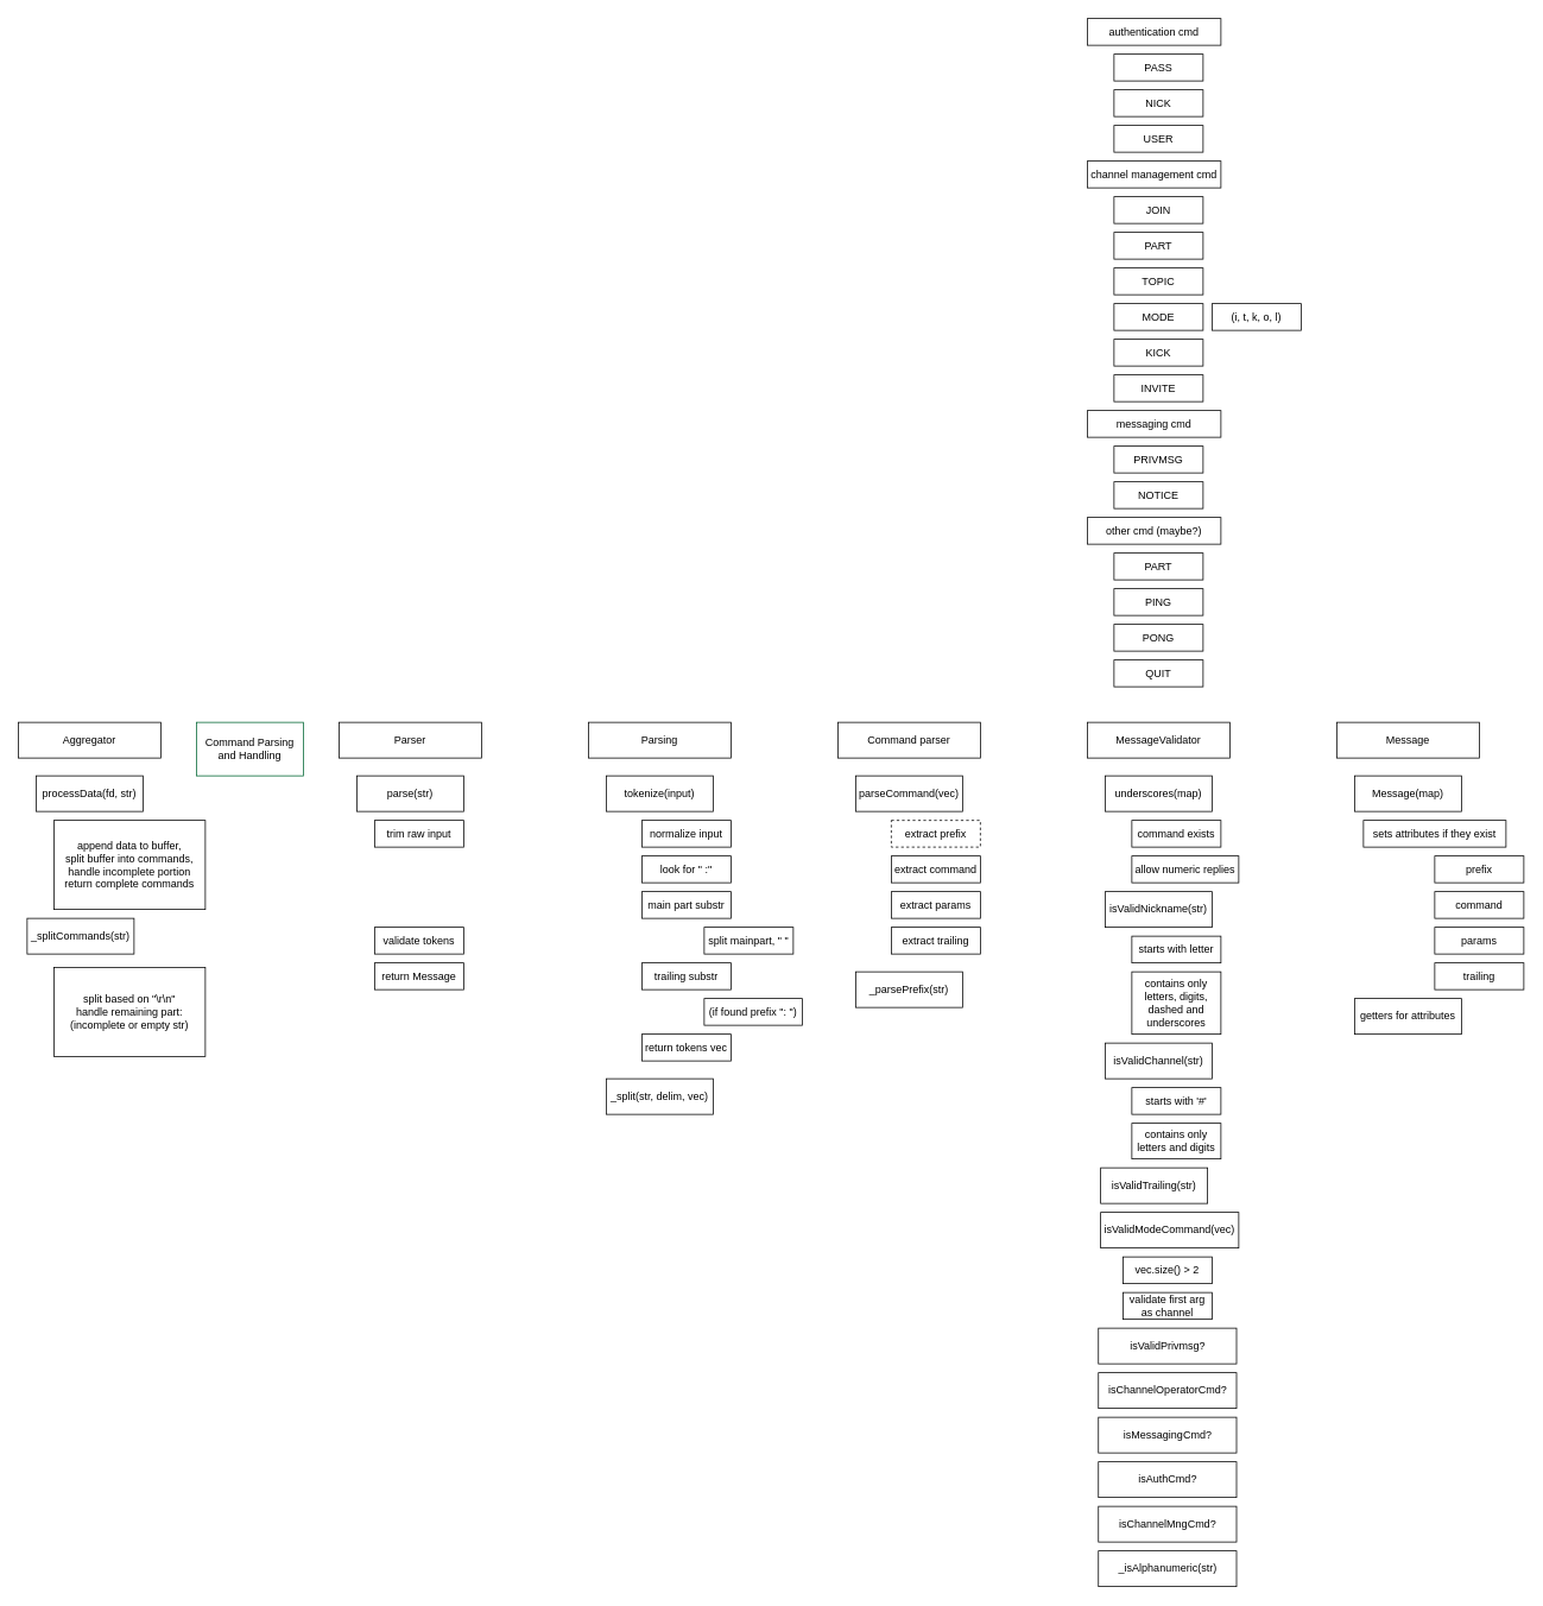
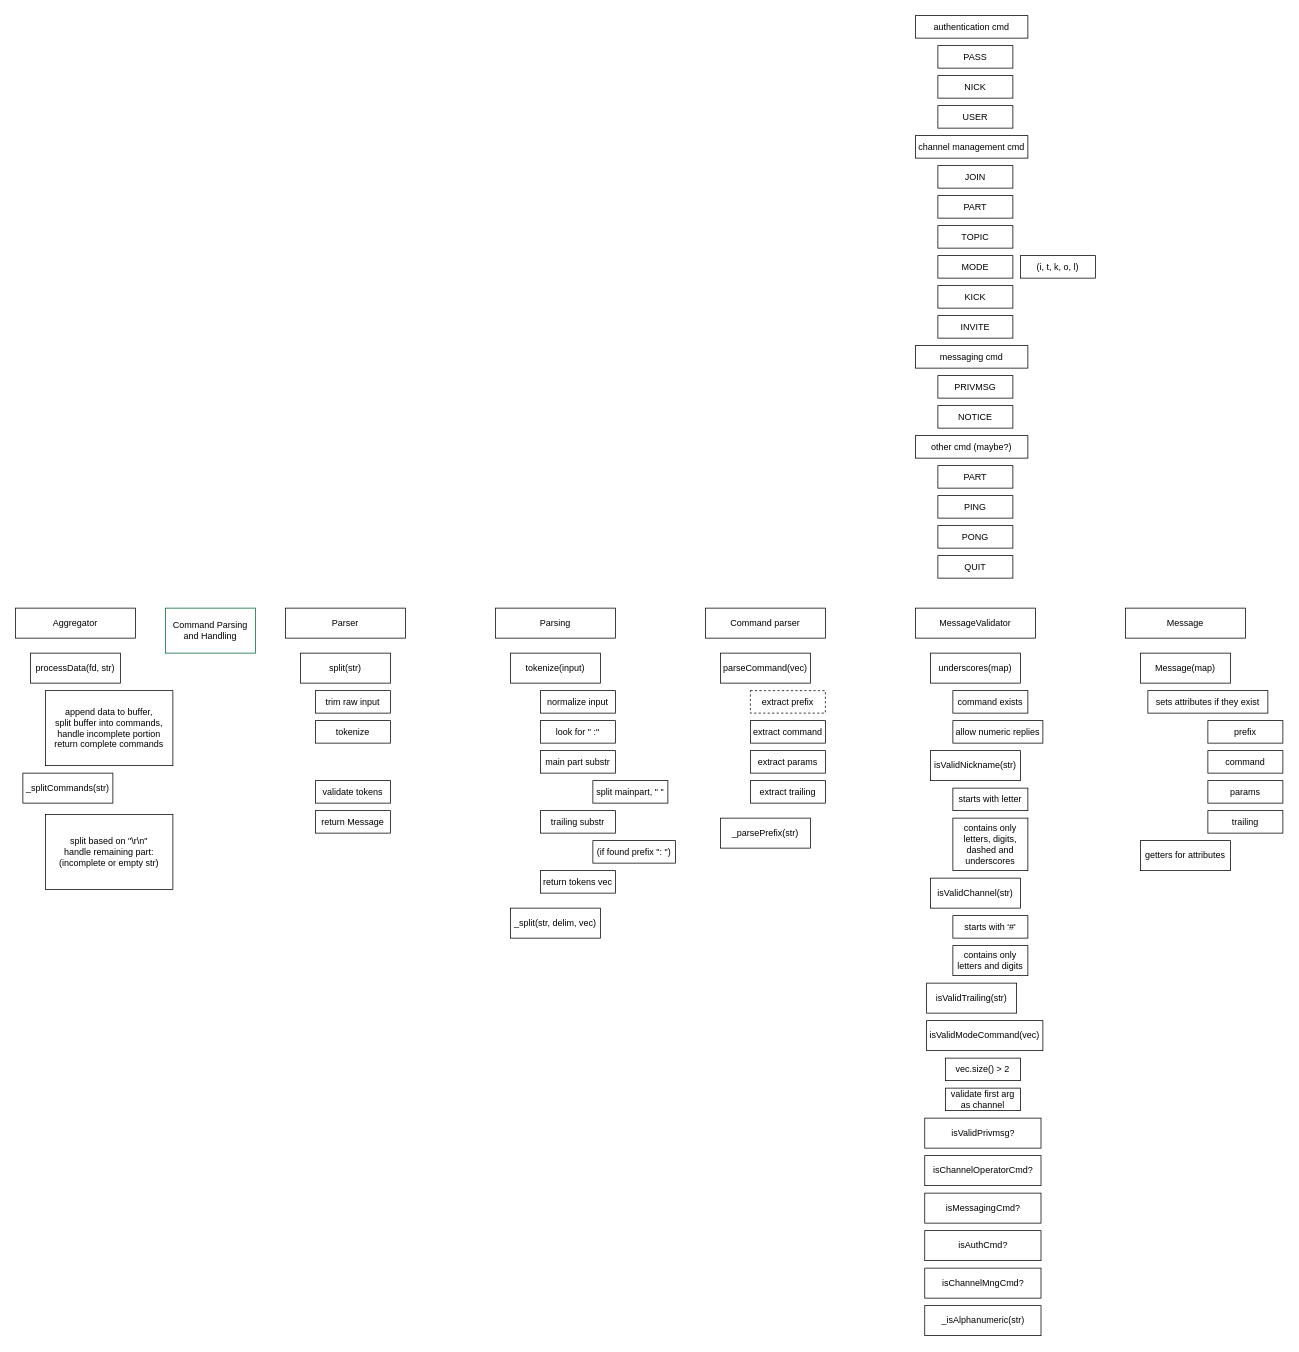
  <mxCell id="0" />
  <mxCell id="1" parent="0" />
  <mxCell id="2" value="Command Parsing and Handling" style="rounded=0;whiteSpace=wrap;html=1;labelBorderColor=none;labelBackgroundColor=none;strokeColor=#006633;" vertex="1" parent="1"><mxGeometry x="220" y="810" width="120" height="60" as="geometry" /></mxCell>
  <mxCell id="3" value="Command parser" style="rounded=0;whiteSpace=wrap;html=1;" vertex="1" parent="1"><mxGeometry x="940" y="810" width="160" height="40" as="geometry" /></mxCell>
  <mxCell id="4" value="Parsing" style="rounded=0;whiteSpace=wrap;html=1;" vertex="1" parent="1"><mxGeometry x="660" y="810" width="160" height="40" as="geometry" /></mxCell>
  <mxCell id="5" value="MessageValidator" style="rounded=0;whiteSpace=wrap;html=1;" vertex="1" parent="1"><mxGeometry x="1220" y="810" width="160" height="40" as="geometry" /></mxCell>
  <mxCell id="6" value="Message" style="rounded=0;whiteSpace=wrap;html=1;" vertex="1" parent="1"><mxGeometry x="1500" y="810" width="160" height="40" as="geometry" /></mxCell>
  <mxCell id="7" value="Parser" style="rounded=0;whiteSpace=wrap;html=1;" vertex="1" parent="1"><mxGeometry x="380" y="810" width="160" height="40" as="geometry" /></mxCell>
  <mxCell id="8" value="trim raw input" style="rounded=0;whiteSpace=wrap;html=1;" vertex="1" parent="1"><mxGeometry x="420" y="920" width="100" height="30" as="geometry" /></mxCell>
+ <mxCell id="9" value="tokenize" style="rounded=0;whiteSpace=wrap;html=1;" vertex="1" parent="1"><mxGeometry x="420" y="960" width="100" height="30" as="geometry" /></mxCell>
  <mxCell id="10" value="validate tokens" style="rounded=0;whiteSpace=wrap;html=1;" vertex="1" parent="1"><mxGeometry x="420" y="1040" width="100" height="30" as="geometry" /></mxCell>
  <mxCell id="11" value="return Message" style="rounded=0;whiteSpace=wrap;html=1;" vertex="1" parent="1"><mxGeometry x="420" y="1080" width="100" height="30" as="geometry" /></mxCell>
  <mxCell id="12" value="normalize input" style="rounded=0;whiteSpace=wrap;html=1;" vertex="1" parent="1"><mxGeometry x="720" y="920" width="100" height="30" as="geometry" /></mxCell>
  <mxCell id="13" value="look for &quot; :&quot;" style="rounded=0;whiteSpace=wrap;html=1;" vertex="1" parent="1"><mxGeometry x="720" y="960" width="100" height="30" as="geometry" /></mxCell>
  <mxCell id="14" value="main part substr" style="rounded=0;whiteSpace=wrap;html=1;" vertex="1" parent="1"><mxGeometry x="720" y="1000" width="100" height="30" as="geometry" /></mxCell>
  <mxCell id="15" value="split mainpart, &quot; &quot;" style="rounded=0;whiteSpace=wrap;html=1;" vertex="1" parent="1"><mxGeometry x="790" y="1040" width="100" height="30" as="geometry" /></mxCell>
  <mxCell id="16" value="trailing substr" style="rounded=0;whiteSpace=wrap;html=1;" vertex="1" parent="1"><mxGeometry x="720" y="1080" width="100" height="30" as="geometry" /></mxCell>
  <mxCell id="17" value="(if found prefix &quot;: &quot;)" style="rounded=0;whiteSpace=wrap;html=1;" vertex="1" parent="1"><mxGeometry x="790" y="1120" width="110" height="30" as="geometry" /></mxCell>
  <mxCell id="18" value="return tokens vec" style="rounded=0;whiteSpace=wrap;html=1;" vertex="1" parent="1"><mxGeometry x="720" y="1160" width="100" height="30" as="geometry" /></mxCell>
  <mxCell id="19" value="extract prefix" style="rounded=0;whiteSpace=wrap;html=1;dashed=1;" vertex="1" parent="1"><mxGeometry x="1000" y="920" width="100" height="30" as="geometry" /></mxCell>
  <mxCell id="20" value="tokenize(input)" style="rounded=0;whiteSpace=wrap;html=1;" vertex="1" parent="1"><mxGeometry x="680" y="870" width="120" height="40" as="geometry" /></mxCell>
  <mxCell id="21" value="_split(str, delim, vec)" style="rounded=0;whiteSpace=wrap;html=1;" vertex="1" parent="1"><mxGeometry x="680" y="1210" width="120" height="40" as="geometry" /></mxCell>
  <mxCell id="22" value="parseCommand(vec)" style="rounded=0;whiteSpace=wrap;html=1;" vertex="1" parent="1"><mxGeometry x="960" y="870" width="120" height="40" as="geometry" /></mxCell>
  <mxCell id="23" value="extract command" style="rounded=0;whiteSpace=wrap;html=1;" vertex="1" parent="1"><mxGeometry x="1000" y="960" width="100" height="30" as="geometry" /></mxCell>
  <mxCell id="24" value="extract params" style="rounded=0;whiteSpace=wrap;html=1;" vertex="1" parent="1"><mxGeometry x="1000" y="1000" width="100" height="30" as="geometry" /></mxCell>
  <mxCell id="25" value="extract trailing" style="rounded=0;whiteSpace=wrap;html=1;" vertex="1" parent="1"><mxGeometry x="1000" y="1040" width="100" height="30" as="geometry" /></mxCell>
  <mxCell id="26" value="_parsePrefix(str)" style="rounded=0;whiteSpace=wrap;html=1;" vertex="1" parent="1"><mxGeometry x="960" y="1090" width="120" height="40" as="geometry" /></mxCell>
  <mxCell id="27" value="underscores(map)" style="rounded=0;whiteSpace=wrap;html=1;" vertex="1" parent="1"><mxGeometry x="1240" y="870" width="120" height="40" as="geometry" /></mxCell>
  <mxCell id="28" value="authentication cmd" style="rounded=0;whiteSpace=wrap;html=1;" vertex="1" parent="1"><mxGeometry x="1220" y="20" width="150" height="30" as="geometry" /></mxCell>
  <mxCell id="29" value="channel management cmd" style="rounded=0;whiteSpace=wrap;html=1;" vertex="1" parent="1"><mxGeometry x="1220" y="180" width="150" height="30" as="geometry" /></mxCell>
  <mxCell id="30" value="messaging cmd" style="rounded=0;whiteSpace=wrap;html=1;" vertex="1" parent="1"><mxGeometry x="1220" y="460" width="150" height="30" as="geometry" /></mxCell>
  <mxCell id="31" value="PASS" style="rounded=0;whiteSpace=wrap;html=1;" vertex="1" parent="1"><mxGeometry x="1250" y="60" width="100" height="30" as="geometry" /></mxCell>
  <mxCell id="32" value="NICK" style="rounded=0;whiteSpace=wrap;html=1;" vertex="1" parent="1"><mxGeometry x="1250" y="100" width="100" height="30" as="geometry" /></mxCell>
  <mxCell id="33" value="USER" style="rounded=0;whiteSpace=wrap;html=1;" vertex="1" parent="1"><mxGeometry x="1250" y="140" width="100" height="30" as="geometry" /></mxCell>
  <mxCell id="34" value="JOIN" style="rounded=0;whiteSpace=wrap;html=1;" vertex="1" parent="1"><mxGeometry x="1250" y="220" width="100" height="30" as="geometry" /></mxCell>
  <mxCell id="35" value="PART" style="rounded=0;whiteSpace=wrap;html=1;" vertex="1" parent="1"><mxGeometry x="1250" y="260" width="100" height="30" as="geometry" /></mxCell>
  <mxCell id="36" value="TOPIC" style="rounded=0;whiteSpace=wrap;html=1;" vertex="1" parent="1"><mxGeometry x="1250" y="300" width="100" height="30" as="geometry" /></mxCell>
  <mxCell id="37" value="MODE" style="rounded=0;whiteSpace=wrap;html=1;" vertex="1" parent="1"><mxGeometry x="1250" y="340" width="100" height="30" as="geometry" /></mxCell>
  <mxCell id="38" value="KICK" style="rounded=0;whiteSpace=wrap;html=1;" vertex="1" parent="1"><mxGeometry x="1250" y="380" width="100" height="30" as="geometry" /></mxCell>
  <mxCell id="39" value="INVITE" style="rounded=0;whiteSpace=wrap;html=1;" vertex="1" parent="1"><mxGeometry x="1250" y="420" width="100" height="30" as="geometry" /></mxCell>
  <mxCell id="40" value="(i, t, k, o, l)" style="rounded=0;whiteSpace=wrap;html=1;" vertex="1" parent="1"><mxGeometry x="1360" y="340" width="100" height="30" as="geometry" /></mxCell>
  <mxCell id="41" value="PRIVMSG" style="rounded=0;whiteSpace=wrap;html=1;" vertex="1" parent="1"><mxGeometry x="1250" y="500" width="100" height="30" as="geometry" /></mxCell>
  <mxCell id="42" value="NOTICE" style="rounded=0;whiteSpace=wrap;html=1;" vertex="1" parent="1"><mxGeometry x="1250" y="540" width="100" height="30" as="geometry" /></mxCell>
  <mxCell id="43" value="other cmd (maybe?)" style="rounded=0;whiteSpace=wrap;html=1;" vertex="1" parent="1"><mxGeometry x="1220" y="580" width="150" height="30" as="geometry" /></mxCell>
  <mxCell id="44" value="PART" style="rounded=0;whiteSpace=wrap;html=1;" vertex="1" parent="1"><mxGeometry x="1250" y="620" width="100" height="30" as="geometry" /></mxCell>
  <mxCell id="45" value="PING" style="rounded=0;whiteSpace=wrap;html=1;" vertex="1" parent="1"><mxGeometry x="1250" y="660" width="100" height="30" as="geometry" /></mxCell>
  <mxCell id="46" value="PONG" style="rounded=0;whiteSpace=wrap;html=1;" vertex="1" parent="1"><mxGeometry x="1250" y="700" width="100" height="30" as="geometry" /></mxCell>
  <mxCell id="47" value="QUIT" style="rounded=0;whiteSpace=wrap;html=1;" vertex="1" parent="1"><mxGeometry x="1250" y="740" width="100" height="30" as="geometry" /></mxCell>
  <mxCell id="48" value="command exists" style="rounded=0;whiteSpace=wrap;html=1;" vertex="1" parent="1"><mxGeometry x="1270" y="920" width="100" height="30" as="geometry" /></mxCell>
  <mxCell id="49" value="allow numeric replies" style="rounded=0;whiteSpace=wrap;html=1;" vertex="1" parent="1"><mxGeometry x="1270" y="960" width="120" height="30" as="geometry" /></mxCell>
  <mxCell id="50" value="isValidNickname(str)" style="rounded=0;whiteSpace=wrap;html=1;" vertex="1" parent="1"><mxGeometry x="1240" y="1000" width="120" height="40" as="geometry" /></mxCell>
  <mxCell id="51" value="starts with letter" style="rounded=0;whiteSpace=wrap;html=1;" vertex="1" parent="1"><mxGeometry x="1270" y="1050" width="100" height="30" as="geometry" /></mxCell>
  <mxCell id="52" value="contains only letters, digits, dashed and underscores" style="rounded=0;whiteSpace=wrap;html=1;" vertex="1" parent="1"><mxGeometry x="1270" y="1090" width="100" height="70" as="geometry" /></mxCell>
  <mxCell id="53" value="isValidChannel(str)" style="rounded=0;whiteSpace=wrap;html=1;" vertex="1" parent="1"><mxGeometry x="1240" y="1170" width="120" height="40" as="geometry" /></mxCell>
  <mxCell id="54" value="starts with '#'" style="rounded=0;whiteSpace=wrap;html=1;" vertex="1" parent="1"><mxGeometry x="1270" y="1220" width="100" height="30" as="geometry" /></mxCell>
  <mxCell id="55" value="contains only letters and digits" style="rounded=0;whiteSpace=wrap;html=1;" vertex="1" parent="1"><mxGeometry x="1270" y="1260" width="100" height="40" as="geometry" /></mxCell>
  <mxCell id="56" value="isValidTrailing(str)" style="rounded=0;whiteSpace=wrap;html=1;" vertex="1" parent="1"><mxGeometry x="1235" y="1310" width="120" height="40" as="geometry" /></mxCell>
  <mxCell id="57" value="isValidModeCommand(vec)" style="rounded=0;whiteSpace=wrap;html=1;" vertex="1" parent="1"><mxGeometry x="1235" y="1360" width="155" height="40" as="geometry" /></mxCell>
  <mxCell id="58" value="vec.size() &amp;gt; 2" style="rounded=0;whiteSpace=wrap;html=1;" vertex="1" parent="1"><mxGeometry x="1260" y="1410" width="100" height="30" as="geometry" /></mxCell>
  <mxCell id="59" value="validate first arg as channel" style="rounded=0;whiteSpace=wrap;html=1;" vertex="1" parent="1"><mxGeometry x="1260" y="1450" width="100" height="30" as="geometry" /></mxCell>
  <mxCell id="60" value="isValidPrivmsg?" style="rounded=0;whiteSpace=wrap;html=1;" vertex="1" parent="1"><mxGeometry x="1232.5" y="1490" width="155" height="40" as="geometry" /></mxCell>
  <mxCell id="61" value="isChannelOperatorCmd?&lt;span style=&quot;color: rgba(0, 0, 0, 0); font-family: monospace; font-size: 0px; text-align: start;&quot;&gt;%3CmxGraphModel%3E%3Croot%3E%3CmxCell%20id%3D%220%22%2F%3E%3CmxCell%20id%3D%221%22%20parent%3D%220%22%2F%3E%3CmxCell%20id%3D%222%22%20value%3D%22isValidPrivmsg%3F%22%20style%3D%22rounded%3D0%3BwhiteSpace%3Dwrap%3Bhtml%3D1%3B%22%20vertex%3D%221%22%20parent%3D%221%22%3E%3CmxGeometry%20x%3D%221052.5%22%20y%3D%22720%22%20width%3D%22155%22%20height%3D%2240%22%20as%3D%22geometry%22%2F%3E%3C%2FmxCell%3E%3C%2Froot%3E%3C%2FmxGraphModel%3E&lt;/span&gt;" style="rounded=0;whiteSpace=wrap;html=1;" vertex="1" parent="1"><mxGeometry x="1232.5" y="1540" width="155" height="40" as="geometry" /></mxCell>
  <mxCell id="62" value="isMessagingCmd?" style="rounded=0;whiteSpace=wrap;html=1;" vertex="1" parent="1"><mxGeometry x="1232.5" y="1590" width="155" height="40" as="geometry" /></mxCell>
  <mxCell id="63" value="isAuthCmd?" style="rounded=0;whiteSpace=wrap;html=1;" vertex="1" parent="1"><mxGeometry x="1232.5" y="1640" width="155" height="40" as="geometry" /></mxCell>
  <mxCell id="64" value="isChannelMngCmd?" style="rounded=0;whiteSpace=wrap;html=1;" vertex="1" parent="1"><mxGeometry x="1232.5" y="1690" width="155" height="40" as="geometry" /></mxCell>
  <mxCell id="65" value="_isAlphanumeric(str)" style="rounded=0;whiteSpace=wrap;html=1;" vertex="1" parent="1"><mxGeometry x="1232.5" y="1740" width="155" height="40" as="geometry" /></mxCell>
- <mxCell id="66" value="parse(str)" style="rounded=0;whiteSpace=wrap;html=1;" vertex="1" parent="1"><mxGeometry x="400" y="870" width="120" height="40" as="geometry" /></mxCell>
+ <mxCell id="66" value="split(str)" style="rounded=0;whiteSpace=wrap;html=1;" vertex="1" parent="1"><mxGeometry x="400" y="870" width="120" height="40" as="geometry" /></mxCell>
  <mxCell id="67" value="Message(map)" style="rounded=0;whiteSpace=wrap;html=1;" vertex="1" parent="1"><mxGeometry x="1520" y="870" width="120" height="40" as="geometry" /></mxCell>
  <mxCell id="68" value="sets attributes if they exist" style="rounded=0;whiteSpace=wrap;html=1;" vertex="1" parent="1"><mxGeometry x="1530" y="920" width="160" height="30" as="geometry" /></mxCell>
  <mxCell id="69" value="prefix" style="rounded=0;whiteSpace=wrap;html=1;" vertex="1" parent="1"><mxGeometry x="1610" y="960" width="100" height="30" as="geometry" /></mxCell>
  <mxCell id="70" value="command" style="rounded=0;whiteSpace=wrap;html=1;" vertex="1" parent="1"><mxGeometry x="1610" y="1000" width="100" height="30" as="geometry" /></mxCell>
  <mxCell id="71" value="params" style="rounded=0;whiteSpace=wrap;html=1;" vertex="1" parent="1"><mxGeometry x="1610" y="1040" width="100" height="30" as="geometry" /></mxCell>
  <mxCell id="72" value="trailing" style="rounded=0;whiteSpace=wrap;html=1;" vertex="1" parent="1"><mxGeometry x="1610" y="1080" width="100" height="30" as="geometry" /></mxCell>
  <mxCell id="73" value="getters for attributes" style="rounded=0;whiteSpace=wrap;html=1;" vertex="1" parent="1"><mxGeometry x="1520" y="1120" width="120" height="40" as="geometry" /></mxCell>
  <mxCell id="74" value="Aggregator" style="rounded=0;whiteSpace=wrap;html=1;" vertex="1" parent="1"><mxGeometry x="20" y="810" width="160" height="40" as="geometry" /></mxCell>
  <mxCell id="75" value="processData(fd, str)" style="rounded=0;whiteSpace=wrap;html=1;" vertex="1" parent="1"><mxGeometry x="40" y="870" width="120" height="40" as="geometry" /></mxCell>
  <mxCell id="76" value="append data to buffer,&lt;br&gt;split buffer into commands,&lt;br&gt;handle incomplete portion&lt;br&gt;return complete commands" style="rounded=0;whiteSpace=wrap;html=1;" vertex="1" parent="1"><mxGeometry x="60" y="920" width="170" height="100" as="geometry" /></mxCell>
  <mxCell id="77" value="_splitCommands(str)" style="rounded=0;whiteSpace=wrap;html=1;" vertex="1" parent="1"><mxGeometry x="30" y="1030" width="120" height="40" as="geometry" /></mxCell>
  <mxCell id="78" value="split based on &quot;\r\n&quot;&lt;br&gt;handle remaining part:&lt;br&gt;(incomplete or empty str)" style="rounded=0;whiteSpace=wrap;html=1;" vertex="1" parent="1"><mxGeometry x="60" y="1085" width="170" height="100" as="geometry" /></mxCell>
